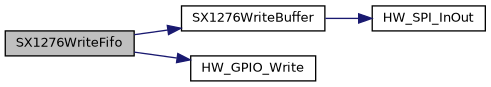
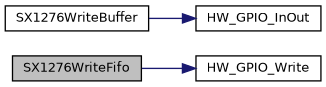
  digraph {
    rankdir=LR
    node [color=black fillcolor=white fontname=Helvetica fontsize=10 shape=record style=filled]
    edge [color=midnightblue fontname=Helvetica fontsize=10 labelfontname=Helvetica labelfontsize=10 style=solid]
    n1 [fillcolor=grey75 fontcolor=black height=0.2 label=SX1276WriteFifo width=0.4]
    n2 [height=0.2 label=SX1276WriteBuffer width=0.4]
    n3 [height=0.2 label=HW_GPIO_Write width=0.4]
-   n4 [height=0.2 label=HW_SPI_InOut width=0.4]
-   n1 -> n2
+   n4 [height=0.2 label=HW_GPIO_InOut width=0.4]
    n1 -> n3
    n2 -> n4
  }
